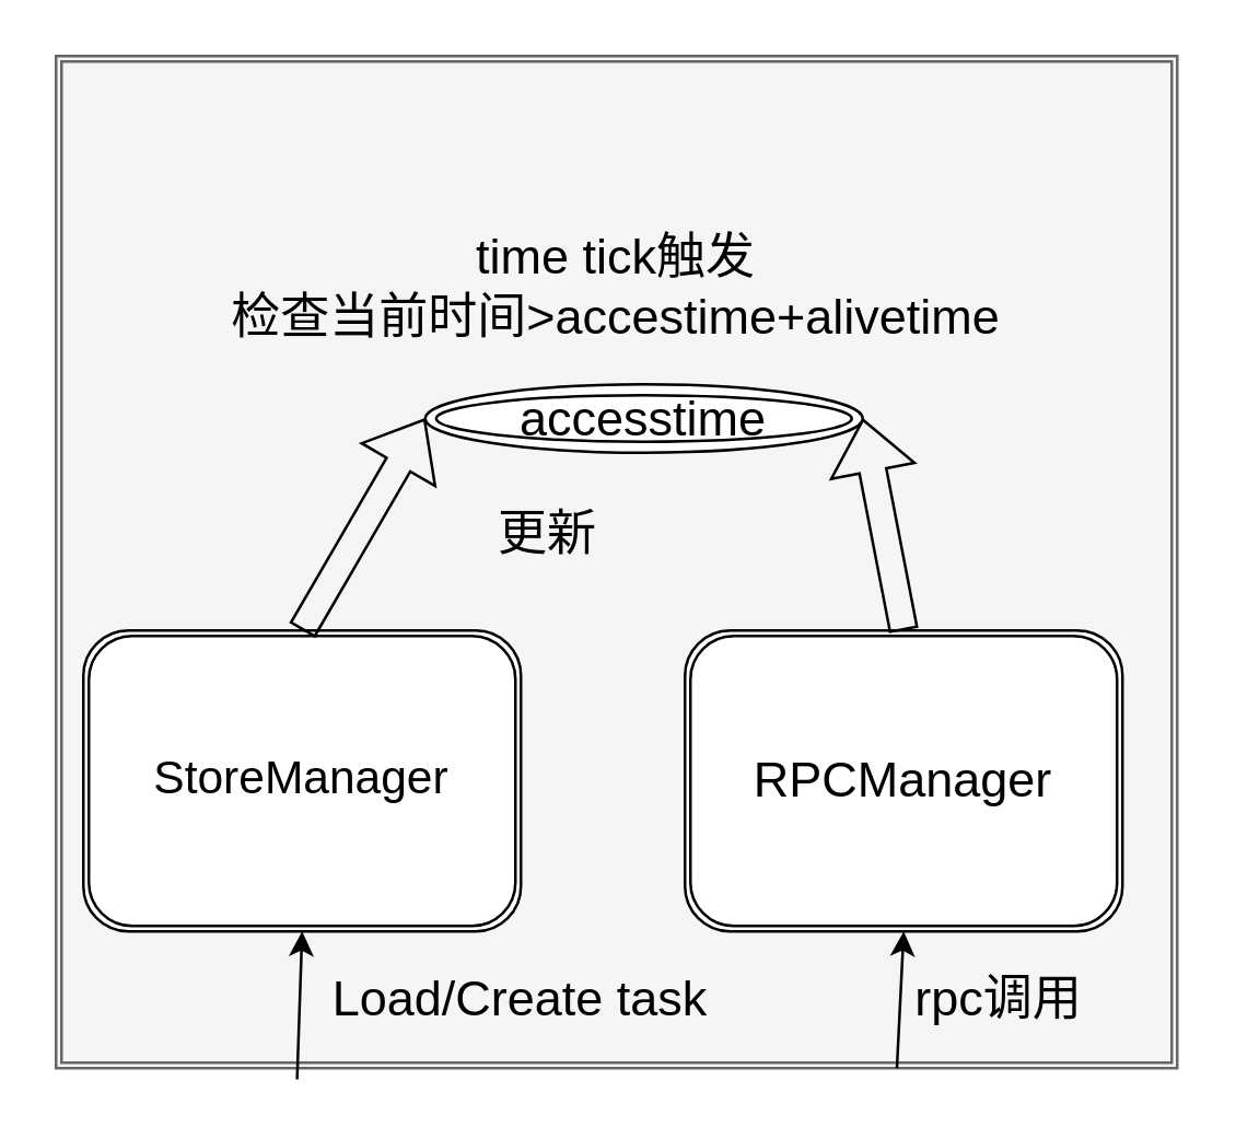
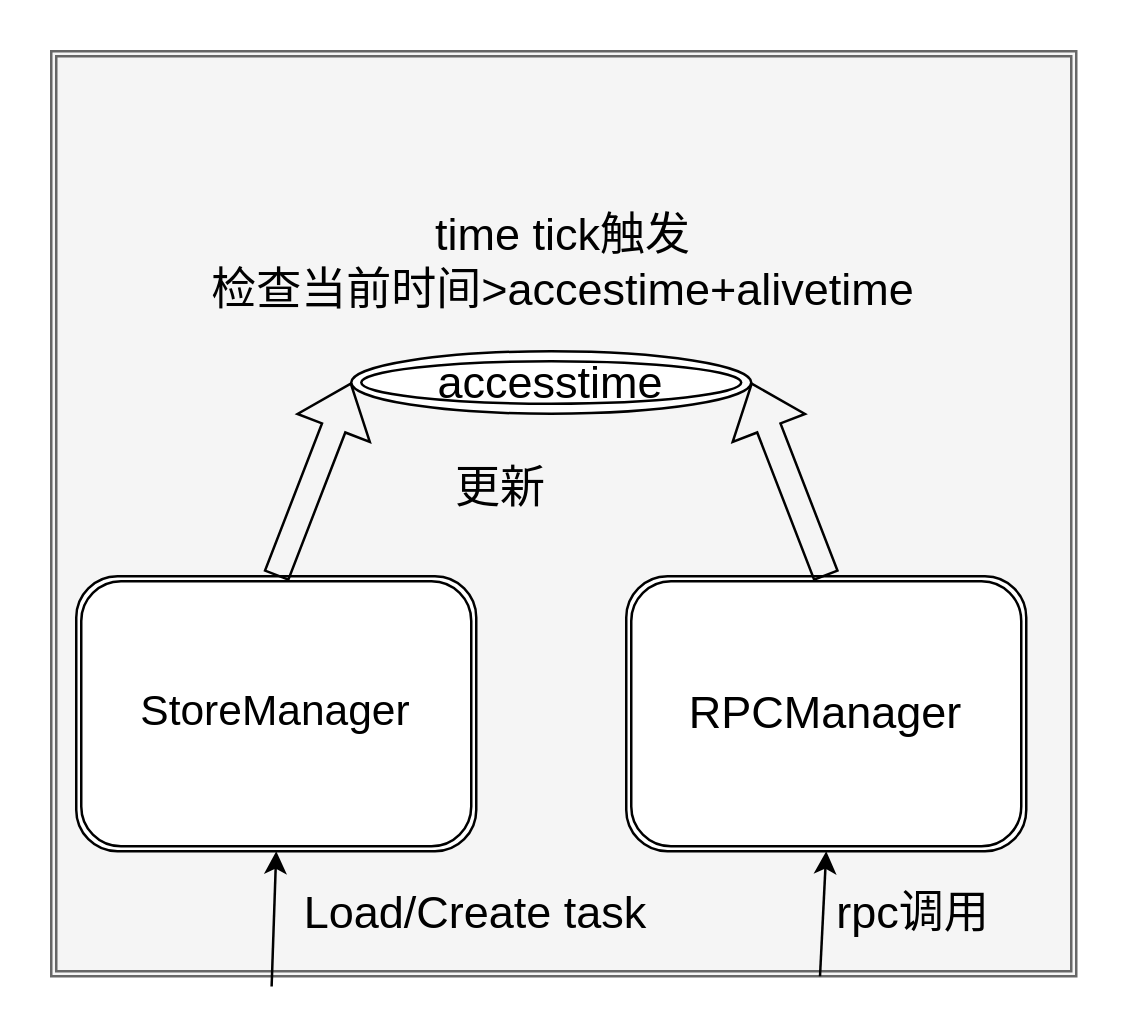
  <mxCell id="0" />
  <mxCell id="1" parent="0" />
  <mxCell id="2" value="" style="shape=ext;double=1;rounded=0;whiteSpace=wrap;html=1;fillColor=#f5f5f5;fontColor=#333333;strokeColor=#666666;" vertex="1" parent="1"><mxGeometry x="20" y="20" width="410" height="370" as="geometry" /></mxCell>
  <mxCell id="3" value="StoreManager" style="shape=ext;double=1;rounded=1;whiteSpace=wrap;html=1;fontSize=17;" vertex="1" parent="1"><mxGeometry x="30" y="230" width="160" height="110" as="geometry" /></mxCell>
  <mxCell id="4" value="&lt;font style=&quot;font-size: 18px;&quot;&gt;RPCManager&lt;/font&gt;" style="shape=ext;double=1;rounded=1;whiteSpace=wrap;html=1;" vertex="1" parent="1"><mxGeometry x="250" y="230" width="160" height="110" as="geometry" /></mxCell>
- <mxCell id="5" value="accesstime" style="ellipse;shape=doubleEllipse;whiteSpace=wrap;html=1;fontSize=18;" vertex="1" parent="1"><mxGeometry x="155" y="140" width="160" height="25" as="geometry" /></mxCell>
+ <mxCell id="5" value="accesstime" style="ellipse;shape=doubleEllipse;whiteSpace=wrap;html=1;fontSize=18;" vertex="1" parent="1"><mxGeometry x="140" y="140" width="160" height="25" as="geometry" /></mxCell>
  <mxCell id="6" value="time tick触发&lt;br&gt;检查当前时间&amp;gt;accestime+alivetime" style="text;html=1;strokeColor=none;fillColor=none;align=center;verticalAlign=middle;whiteSpace=wrap;rounded=0;fontSize=18;" vertex="1" parent="1"><mxGeometry x="80" y="80" width="290" height="50" as="geometry" /></mxCell>
  <mxCell id="7" value="" style="shape=flexArrow;endArrow=classic;html=1;rounded=0;fontSize=18;entryX=0;entryY=0.5;entryDx=0;entryDy=0;exitX=0.5;exitY=0;exitDx=0;exitDy=0;" edge="1" parent="1" source="3" target="5"><mxGeometry width="50" height="50" relative="1" as="geometry"><mxPoint x="350" y="380" as="sourcePoint" /><mxPoint x="400" y="330" as="targetPoint" /></mxGeometry></mxCell>
  <mxCell id="8" value="" style="shape=flexArrow;endArrow=classic;html=1;rounded=0;fontSize=18;entryX=1;entryY=0.5;entryDx=0;entryDy=0;exitX=0.5;exitY=0;exitDx=0;exitDy=0;" edge="1" parent="1" source="4" target="5"><mxGeometry width="50" height="50" relative="1" as="geometry"><mxPoint x="350" y="380" as="sourcePoint" /><mxPoint x="400" y="330" as="targetPoint" /></mxGeometry></mxCell>
  <mxCell id="9" value="" style="endArrow=classic;html=1;rounded=0;fontSize=18;exitX=0.75;exitY=1;exitDx=0;exitDy=0;entryX=0.5;entryY=1;entryDx=0;entryDy=0;" edge="1" parent="1" source="2" target="4"><mxGeometry width="50" height="50" relative="1" as="geometry"><mxPoint x="350" y="380" as="sourcePoint" /><mxPoint x="400" y="330" as="targetPoint" /></mxGeometry></mxCell>
  <mxCell id="10" value="rpc调用" style="text;html=1;strokeColor=none;fillColor=none;align=center;verticalAlign=middle;whiteSpace=wrap;rounded=0;fontSize=18;" vertex="1" parent="1"><mxGeometry x="330" y="350" width="70" height="30" as="geometry" /></mxCell>
  <mxCell id="11" value="" style="endArrow=classic;html=1;rounded=0;fontSize=18;exitX=0.215;exitY=1.011;exitDx=0;exitDy=0;entryX=0.5;entryY=1;entryDx=0;entryDy=0;exitPerimeter=0;" edge="1" parent="1" source="2" target="3"><mxGeometry width="50" height="50" relative="1" as="geometry"><mxPoint x="350" y="380" as="sourcePoint" /><mxPoint x="400" y="330" as="targetPoint" /></mxGeometry></mxCell>
  <mxCell id="12" value="Load/Create task" style="text;html=1;strokeColor=none;fillColor=none;align=center;verticalAlign=middle;whiteSpace=wrap;rounded=0;fontSize=18;" vertex="1" parent="1"><mxGeometry x="120" y="350" width="140" height="30" as="geometry" /></mxCell>
  <mxCell id="13" value="更新" style="text;html=1;strokeColor=none;fillColor=none;align=center;verticalAlign=middle;whiteSpace=wrap;rounded=0;fontSize=18;" vertex="1" parent="1"><mxGeometry x="170" y="180" width="60" height="30" as="geometry" /></mxCell>
